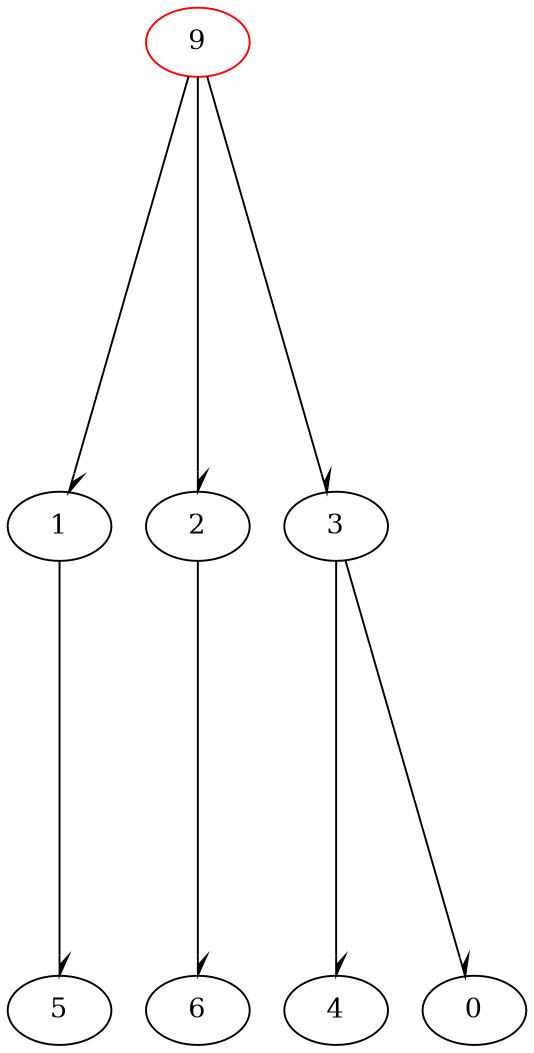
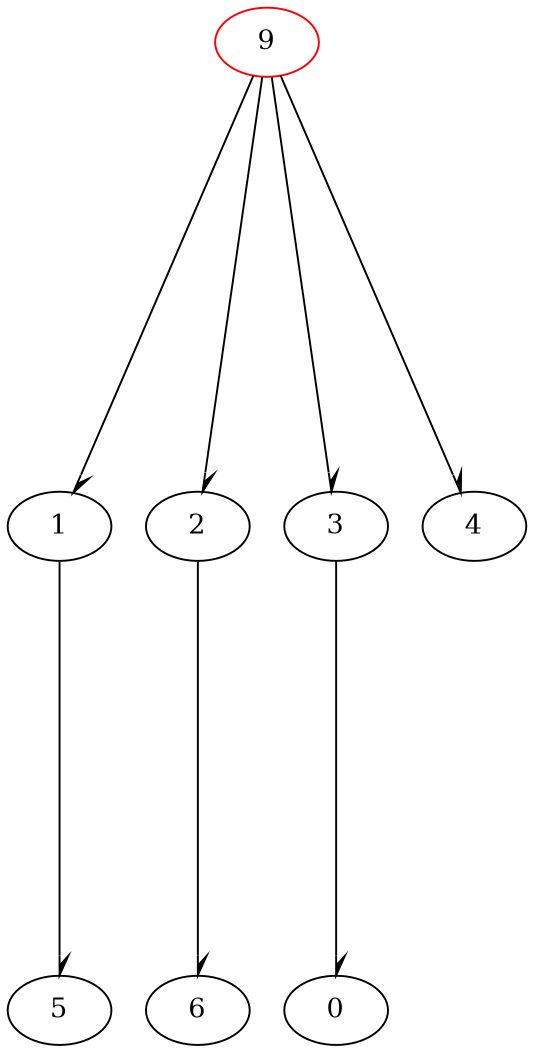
  digraph {
    fontsize=6
    height=0.1
    normalize=true
    ranksep=3
    edge [arrowhead=halfopen]
    9 [color=red]
    1
    2
    3
    4
    5
    6
    n8 [label=0]
    9 -> 1
    9 -> 2
    9 -> 3
-   3 -> 4
+   9 -> 4
    1 -> 5
    2 -> 6
    3 -> n8
  }
